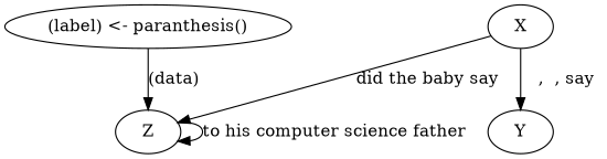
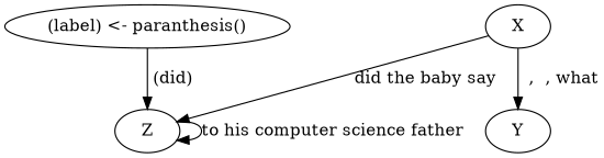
  digraph {
    edge [weight=1]
    n1 [label="(label) <- paranthesis()"]
    Z
    X
    Y
-   n1 -> Z [label="(data)"]
+   n1 -> Z [label="(did)"]
    Z -> Z [label="to his computer science father"]
    X -> Z [label="did the baby say" weight=2]
-   X -> Y [label="  ,  , say" weight=3]
+   X -> Y [label="  ,  , what" weight=3]
  }
